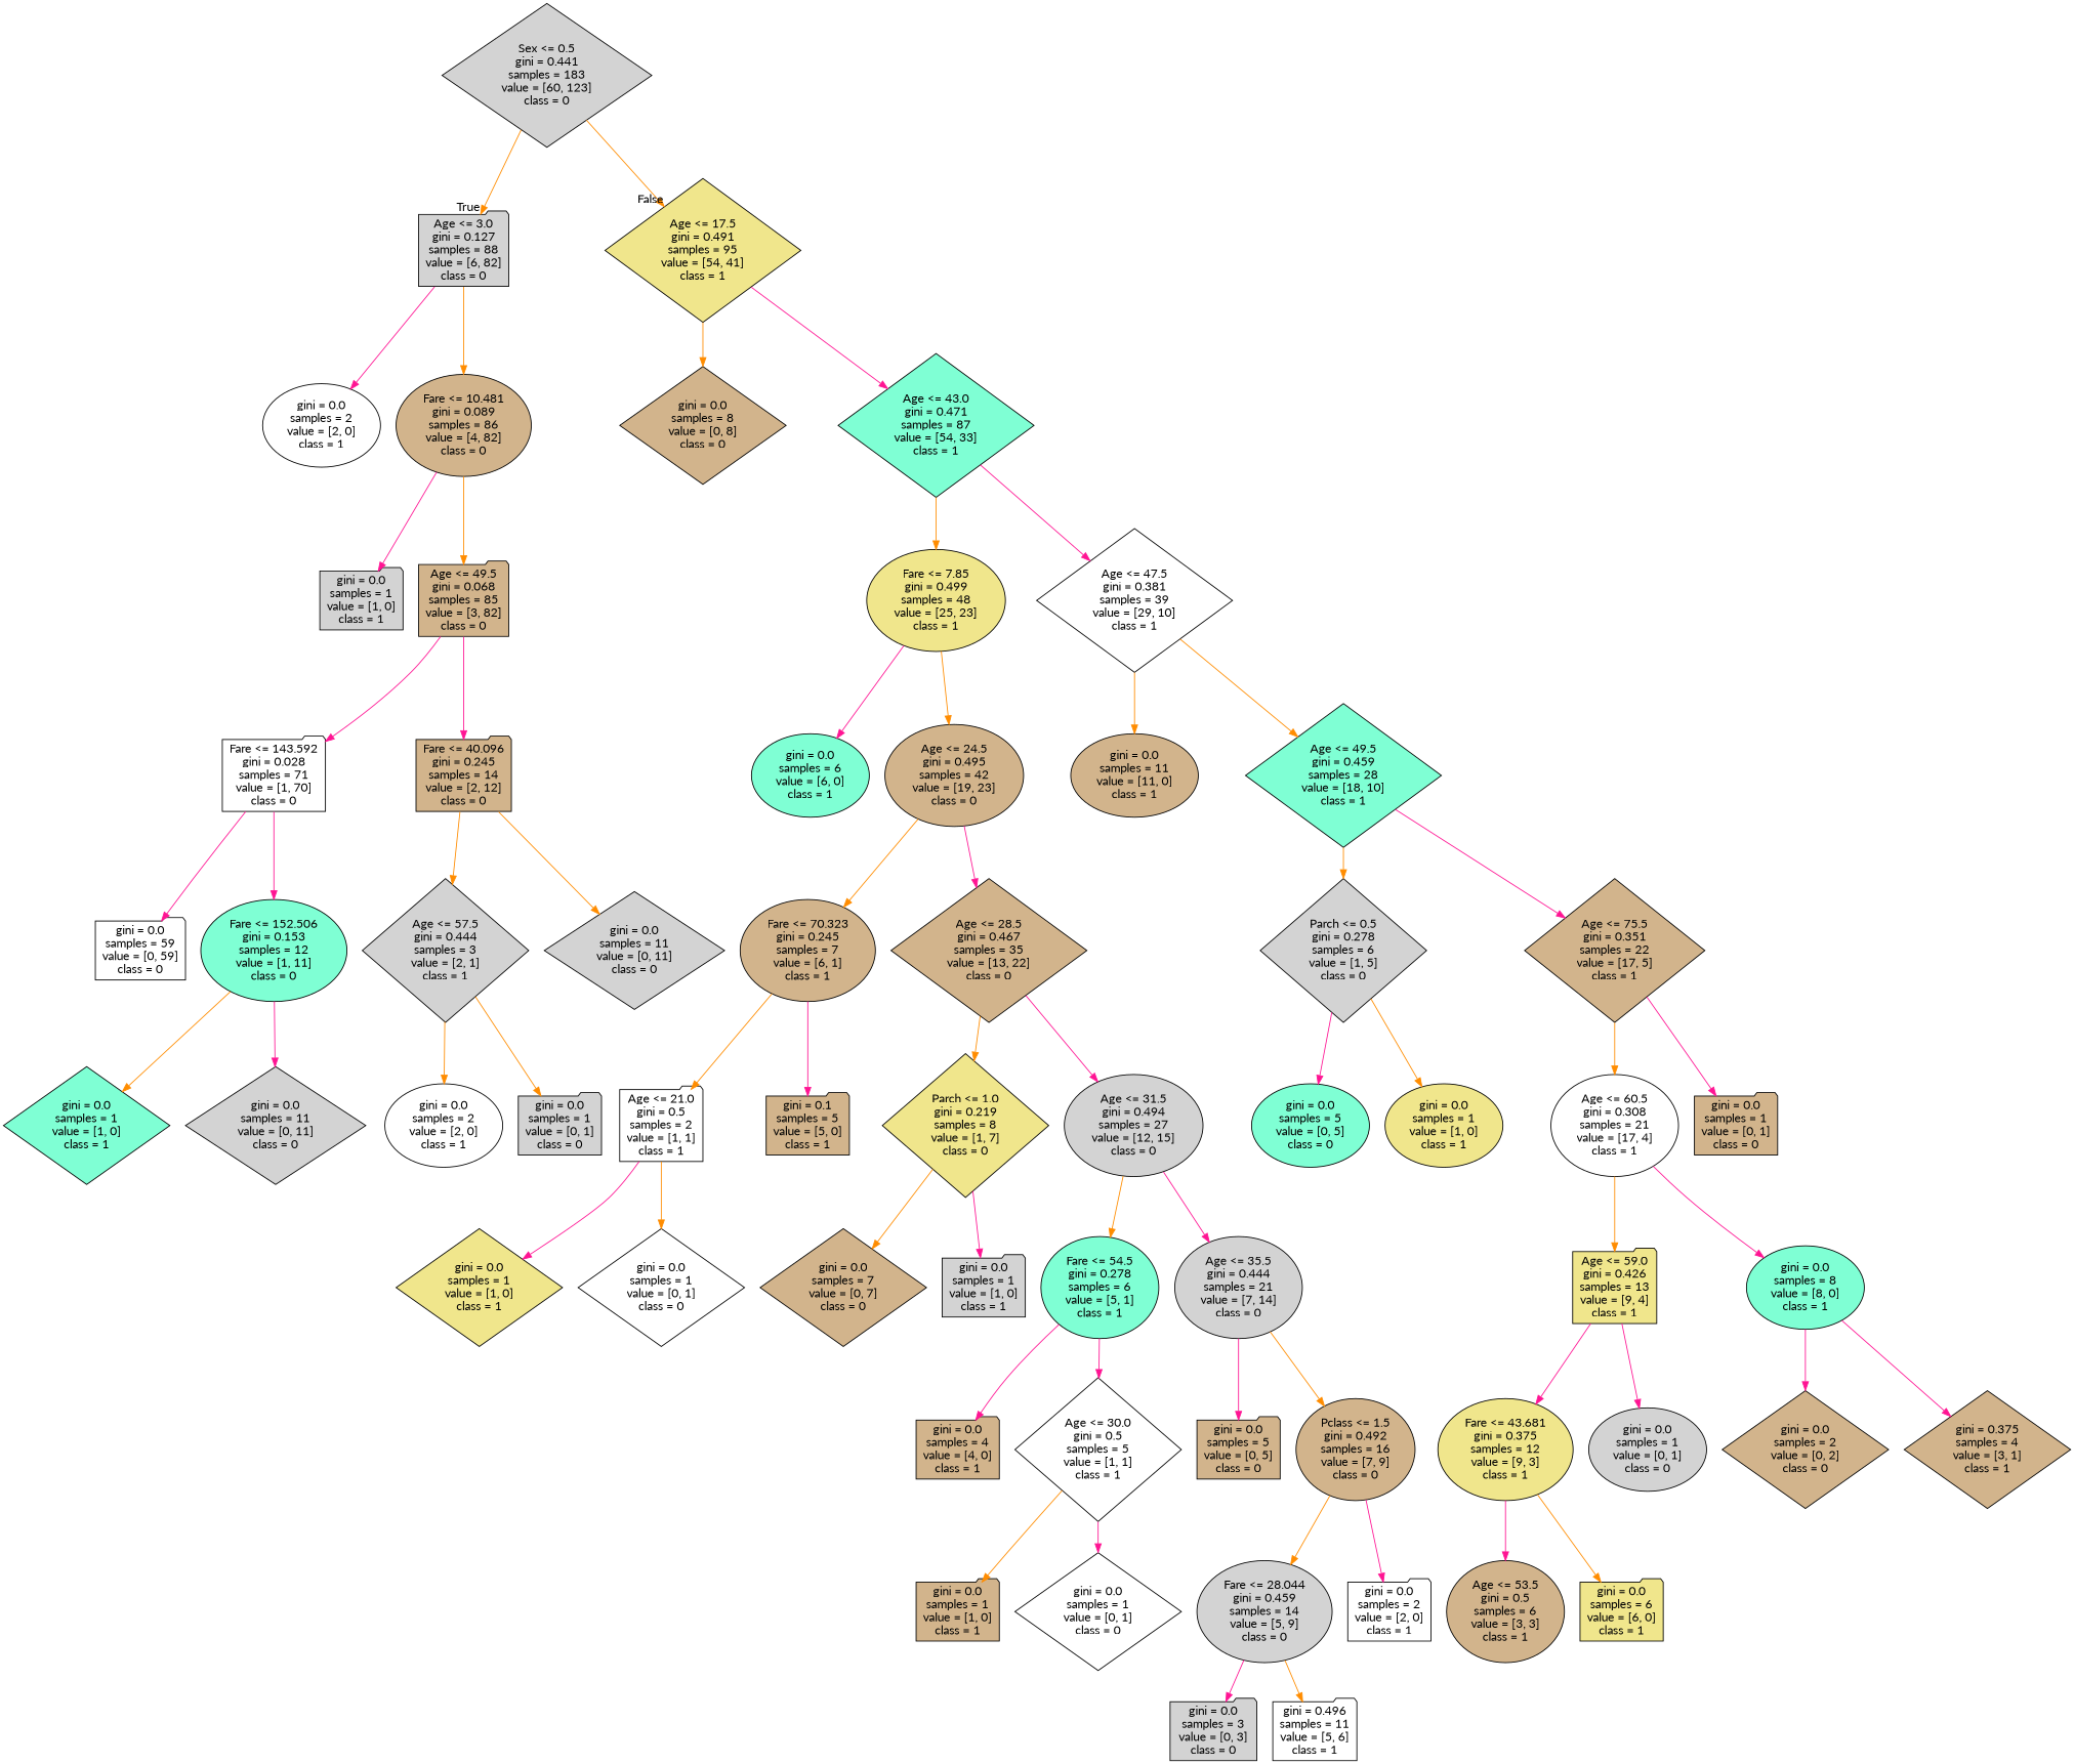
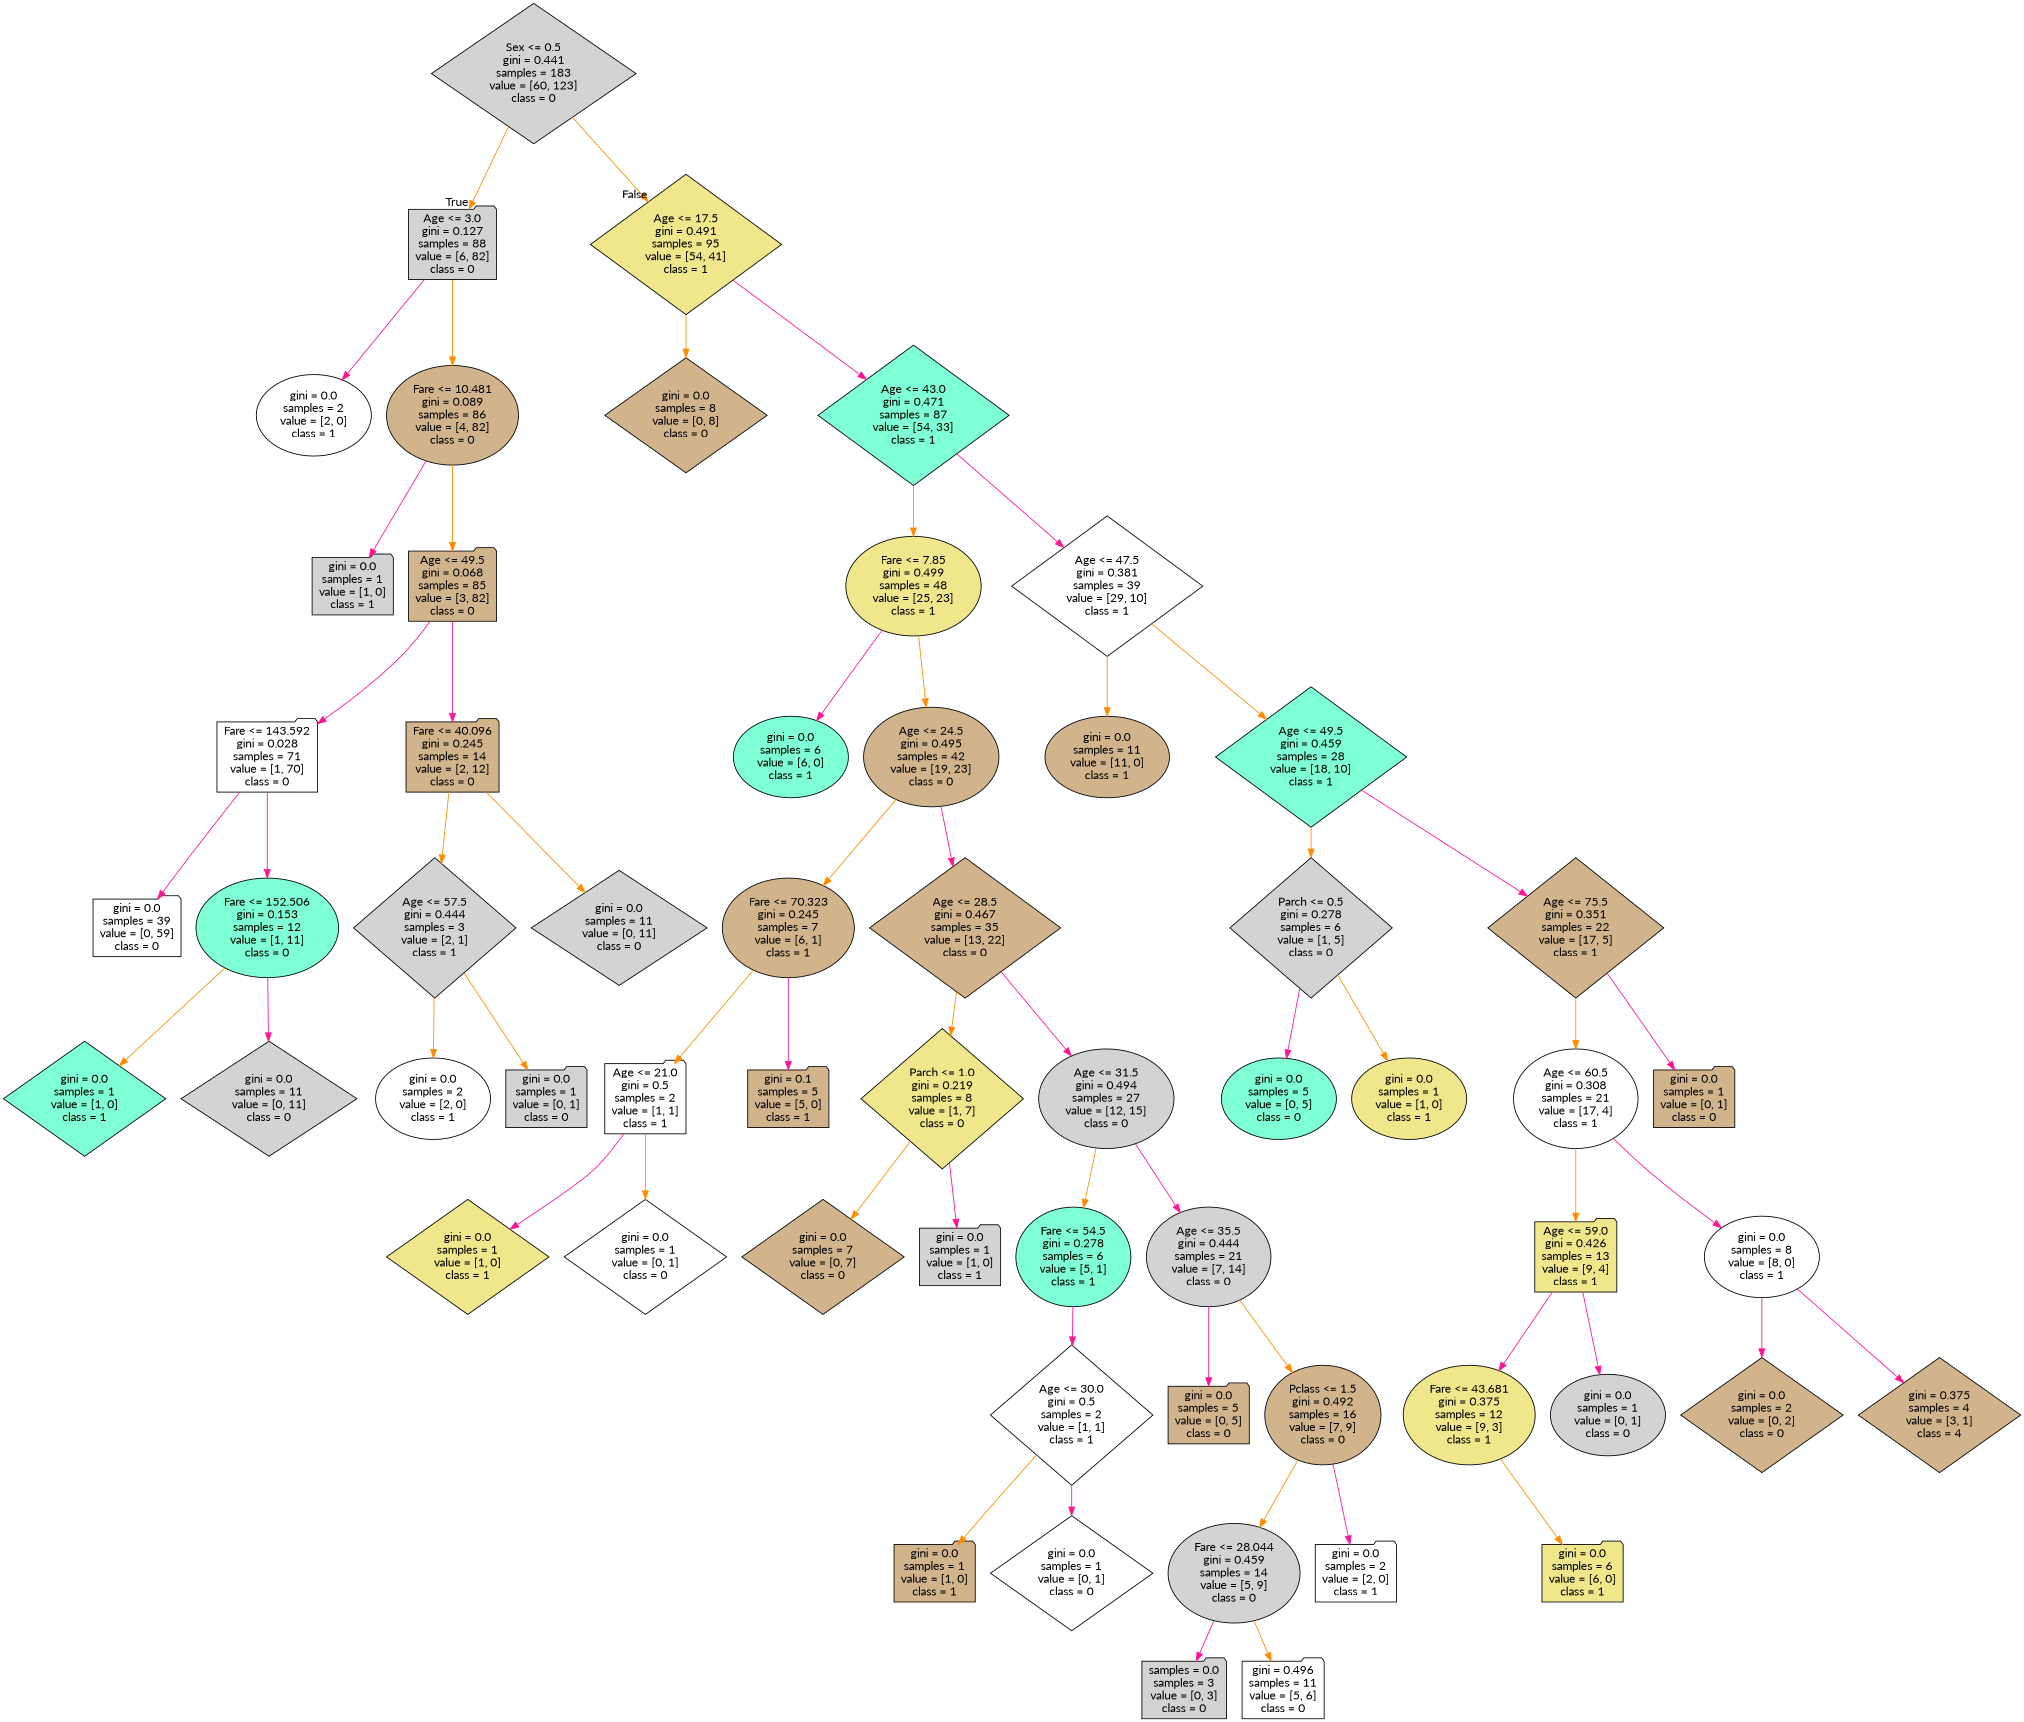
  digraph {
    fontname=Lato
    node [color=black fillcolor=tan fontname=Lato shape=diamond style=filled]
    edge [color=deeppink fontname=Lato]
    n1 [fillcolor=lightgrey label="Sex <= 0.5\ngini = 0.441\nsamples = 183\nvalue = [60, 123]\nclass = 0"]
    n2 [fillcolor=lightgrey label="Age <= 3.0\ngini = 0.127\nsamples = 88\nvalue = [6, 82]\nclass = 0" shape=folder]
    n3 [fillcolor=khaki label="Age <= 17.5\ngini = 0.491\nsamples = 95\nvalue = [54, 41]\nclass = 1"]
    n4 [fillcolor=white label="gini = 0.0\nsamples = 2\nvalue = [2, 0]\nclass = 1" shape=ellipse]
    n5 [label="Fare <= 10.481\ngini = 0.089\nsamples = 86\nvalue = [4, 82]\nclass = 0" shape=ellipse]
    n6 [label="gini = 0.0\nsamples = 8\nvalue = [0, 8]\nclass = 0"]
    n7 [fillcolor=aquamarine label="Age <= 43.0\ngini = 0.471\nsamples = 87\nvalue = [54, 33]\nclass = 1"]
    n8 [fillcolor=lightgrey label="gini = 0.0\nsamples = 1\nvalue = [1, 0]\nclass = 1" shape=folder]
    n9 [label="Age <= 49.5\ngini = 0.068\nsamples = 85\nvalue = [3, 82]\nclass = 0" shape=folder]
    n10 [fillcolor=white label="Fare <= 143.592\ngini = 0.028\nsamples = 71\nvalue = [1, 70]\nclass = 0" shape=folder]
    n11 [label="Fare <= 40.096\ngini = 0.245\nsamples = 14\nvalue = [2, 12]\nclass = 0" shape=folder]
-   n12 [fillcolor=white label="gini = 0.0\nsamples = 59\nvalue = [0, 59]\nclass = 0" shape=folder]
+   n12 [fillcolor=white label="gini = 0.0\nsamples = 39\nvalue = [0, 59]\nclass = 0" shape=folder]
    n13 [fillcolor=aquamarine label="Fare <= 152.506\ngini = 0.153\nsamples = 12\nvalue = [1, 11]\nclass = 0" shape=ellipse]
    n14 [fillcolor=lightgrey label="Age <= 57.5\ngini = 0.444\nsamples = 3\nvalue = [2, 1]\nclass = 1"]
    n15 [fillcolor=lightgrey label="gini = 0.0\nsamples = 11\nvalue = [0, 11]\nclass = 0"]
    n16 [fillcolor=aquamarine label="gini = 0.0\nsamples = 1\nvalue = [1, 0]\nclass = 1"]
    n17 [fillcolor=lightgrey label="gini = 0.0\nsamples = 11\nvalue = [0, 11]\nclass = 0"]
    n18 [fillcolor=white label="gini = 0.0\nsamples = 2\nvalue = [2, 0]\nclass = 1" shape=ellipse]
    n19 [fillcolor=lightgrey label="gini = 0.0\nsamples = 1\nvalue = [0, 1]\nclass = 0" shape=folder]
    n20 [fillcolor=khaki label="Fare <= 7.85\ngini = 0.499\nsamples = 48\nvalue = [25, 23]\nclass = 1" shape=ellipse]
    n21 [fillcolor=white label="Age <= 47.5\ngini = 0.381\nsamples = 39\nvalue = [29, 10]\nclass = 1"]
    n22 [fillcolor=aquamarine label="gini = 0.0\nsamples = 6\nvalue = [6, 0]\nclass = 1" shape=ellipse]
    n23 [label="Age <= 24.5\ngini = 0.495\nsamples = 42\nvalue = [19, 23]\nclass = 0" shape=ellipse]
    n24 [label="gini = 0.0\nsamples = 11\nvalue = [11, 0]\nclass = 1" shape=ellipse]
    n25 [fillcolor=aquamarine label="Age <= 49.5\ngini = 0.459\nsamples = 28\nvalue = [18, 10]\nclass = 1"]
    n26 [label="Fare <= 70.323\ngini = 0.245\nsamples = 7\nvalue = [6, 1]\nclass = 1" shape=ellipse]
    n27 [label="Age <= 28.5\ngini = 0.467\nsamples = 35\nvalue = [13, 22]\nclass = 0"]
    n28 [fillcolor=white label="Age <= 21.0\ngini = 0.5\nsamples = 2\nvalue = [1, 1]\nclass = 1" shape=folder]
    n29 [label="gini = 0.1\nsamples = 5\nvalue = [5, 0]\nclass = 1" shape=folder]
    n30 [fillcolor=khaki label="Parch <= 1.0\ngini = 0.219\nsamples = 8\nvalue = [1, 7]\nclass = 0"]
    n31 [fillcolor=lightgrey label="Age <= 31.5\ngini = 0.494\nsamples = 27\nvalue = [12, 15]\nclass = 0" shape=ellipse]
    n32 [fillcolor=khaki label="gini = 0.0\nsamples = 1\nvalue = [1, 0]\nclass = 1"]
    n33 [fillcolor=white label="gini = 0.0\nsamples = 1\nvalue = [0, 1]\nclass = 0"]
    n34 [label="gini = 0.0\nsamples = 7\nvalue = [0, 7]\nclass = 0"]
    n35 [fillcolor=lightgrey label="gini = 0.0\nsamples = 1\nvalue = [1, 0]\nclass = 1" shape=folder]
    n36 [fillcolor=aquamarine label="Fare <= 54.5\ngini = 0.278\nsamples = 6\nvalue = [5, 1]\nclass = 1" shape=ellipse]
    n37 [fillcolor=lightgrey label="Age <= 35.5\ngini = 0.444\nsamples = 21\nvalue = [7, 14]\nclass = 0" shape=ellipse]
-   n38 [label="gini = 0.0\nsamples = 4\nvalue = [4, 0]\nclass = 1" shape=folder]
-   n39 [fillcolor=white label="Age <= 30.0\ngini = 0.5\nsamples = 5\nvalue = [1, 1]\nclass = 1"]
+   n39 [fillcolor=white label="Age <= 30.0\ngini = 0.5\nsamples = 2\nvalue = [1, 1]\nclass = 1"]
    n40 [label="gini = 0.0\nsamples = 5\nvalue = [0, 5]\nclass = 0" shape=folder]
    n41 [label="Pclass <= 1.5\ngini = 0.492\nsamples = 16\nvalue = [7, 9]\nclass = 0" shape=ellipse]
    n42 [label="gini = 0.0\nsamples = 1\nvalue = [1, 0]\nclass = 1" shape=folder]
    n43 [fillcolor=white label="gini = 0.0\nsamples = 1\nvalue = [0, 1]\nclass = 0"]
    n44 [fillcolor=lightgrey label="Fare <= 28.044\ngini = 0.459\nsamples = 14\nvalue = [5, 9]\nclass = 0" shape=ellipse]
    n45 [fillcolor=white label="gini = 0.0\nsamples = 2\nvalue = [2, 0]\nclass = 1" shape=folder]
-   n46 [fillcolor=lightgrey label="gini = 0.0\nsamples = 3\nvalue = [0, 3]\nclass = 0" shape=folder]
-   n47 [fillcolor=white label="gini = 0.496\nsamples = 11\nvalue = [5, 6]\nclass = 1" shape=folder]
+   n46 [fillcolor=lightgrey label="samples = 0.0\nsamples = 3\nvalue = [0, 3]\nclass = 0" shape=folder]
+   n47 [fillcolor=white label="gini = 0.496\nsamples = 11\nvalue = [5, 6]\nclass = 0" shape=folder]
    n48 [fillcolor=lightgrey label="Parch <= 0.5\ngini = 0.278\nsamples = 6\nvalue = [1, 5]\nclass = 0"]
    n49 [label="Age <= 75.5\ngini = 0.351\nsamples = 22\nvalue = [17, 5]\nclass = 1"]
    n50 [fillcolor=aquamarine label="gini = 0.0\nsamples = 5\nvalue = [0, 5]\nclass = 0" shape=ellipse]
    n51 [fillcolor=khaki label="gini = 0.0\nsamples = 1\nvalue = [1, 0]\nclass = 1" shape=ellipse]
    n52 [fillcolor=white label="Age <= 60.5\ngini = 0.308\nsamples = 21\nvalue = [17, 4]\nclass = 1" shape=ellipse]
    n53 [label="gini = 0.0\nsamples = 1\nvalue = [0, 1]\nclass = 0" shape=folder]
    n54 [fillcolor=khaki label="Age <= 59.0\ngini = 0.426\nsamples = 13\nvalue = [9, 4]\nclass = 1" shape=folder]
-   n55 [fillcolor=aquamarine label="gini = 0.0\nsamples = 8\nvalue = [8, 0]\nclass = 1" shape=ellipse]
+   n55 [fillcolor=white label="gini = 0.0\nsamples = 8\nvalue = [8, 0]\nclass = 1" shape=ellipse]
    n56 [fillcolor=khaki label="Fare <= 43.681\ngini = 0.375\nsamples = 12\nvalue = [9, 3]\nclass = 1" shape=ellipse]
    n57 [fillcolor=lightgrey label="gini = 0.0\nsamples = 1\nvalue = [0, 1]\nclass = 0" shape=ellipse]
    n58 [label="gini = 0.0\nsamples = 2\nvalue = [0, 2]\nclass = 0"]
-   n59 [label="gini = 0.375\nsamples = 4\nvalue = [3, 1]\nclass = 1"]
-   n60 [label="Age <= 53.5\ngini = 0.5\nsamples = 6\nvalue = [3, 3]\nclass = 1" shape=ellipse]
+   n59 [label="gini = 0.375\nsamples = 4\nvalue = [3, 1]\nclass = 4"]
    n61 [fillcolor=khaki label="gini = 0.0\nsamples = 6\nvalue = [6, 0]\nclass = 1" shape=folder]
    n1 -> n2 [color=darkorange headlabel=True labelangle=45 labeldistance=2.5]
    n1 -> n3 [color=darkorange headlabel=False labelangle=-45 labeldistance=2.5]
    n2 -> n4
    n2 -> n5 [color=darkorange]
    n3 -> n6 [color=darkorange]
    n3 -> n7
    n5 -> n8
    n5 -> n9 [color=darkorange]
    n7 -> n20 [color=darkorange]
    n7 -> n21
    n9 -> n10
    n9 -> n11
    n10 -> n12
    n10 -> n13
    n11 -> n14 [color=darkorange]
    n11 -> n15 [color=darkorange]
    n13 -> n16 [color=darkorange]
    n13 -> n17
    n14 -> n18 [color=darkorange]
    n14 -> n19 [color=darkorange]
    n20 -> n22
    n20 -> n23 [color=darkorange]
    n21 -> n24 [color=darkorange]
    n21 -> n25 [color=darkorange]
    n23 -> n26 [color=darkorange]
    n23 -> n27
    n25 -> n48 [color=darkorange]
    n25 -> n49
    n26 -> n28 [color=darkorange]
    n26 -> n29
    n27 -> n30 [color=darkorange]
    n27 -> n31
    n28 -> n32
    n28 -> n33 [color=darkorange]
    n30 -> n34 [color=darkorange]
    n30 -> n35
    n31 -> n36 [color=darkorange]
    n31 -> n37
-   n36 -> n38
    n36 -> n39
    n37 -> n40
    n37 -> n41 [color=darkorange]
    n39 -> n42 [color=darkorange]
    n39 -> n43
    n41 -> n44 [color=darkorange]
    n41 -> n45
    n44 -> n46
    n44 -> n47 [color=darkorange]
    n48 -> n50
    n48 -> n51 [color=darkorange]
    n49 -> n52 [color=darkorange]
    n49 -> n53
    n52 -> n54 [color=darkorange]
    n52 -> n55
    n54 -> n56
    n54 -> n57
    n55 -> n58
    n55 -> n59
-   n56 -> n60
    n56 -> n61 [color=darkorange]
  }
